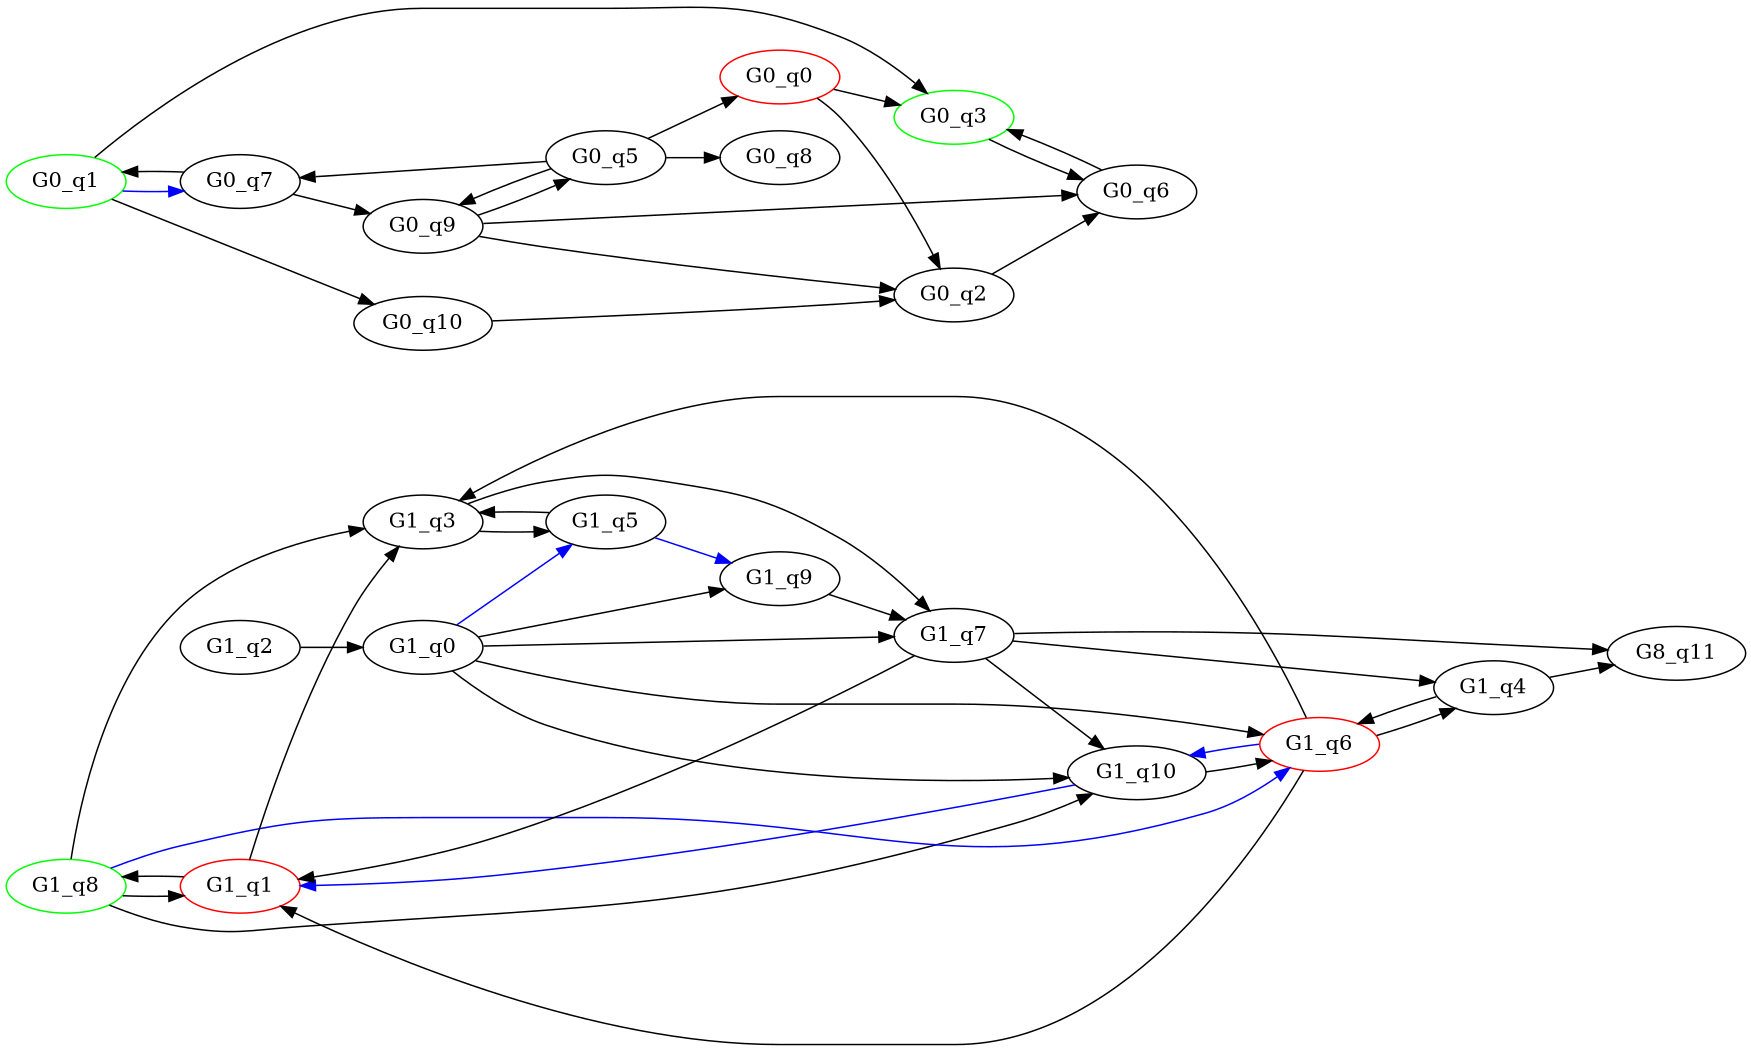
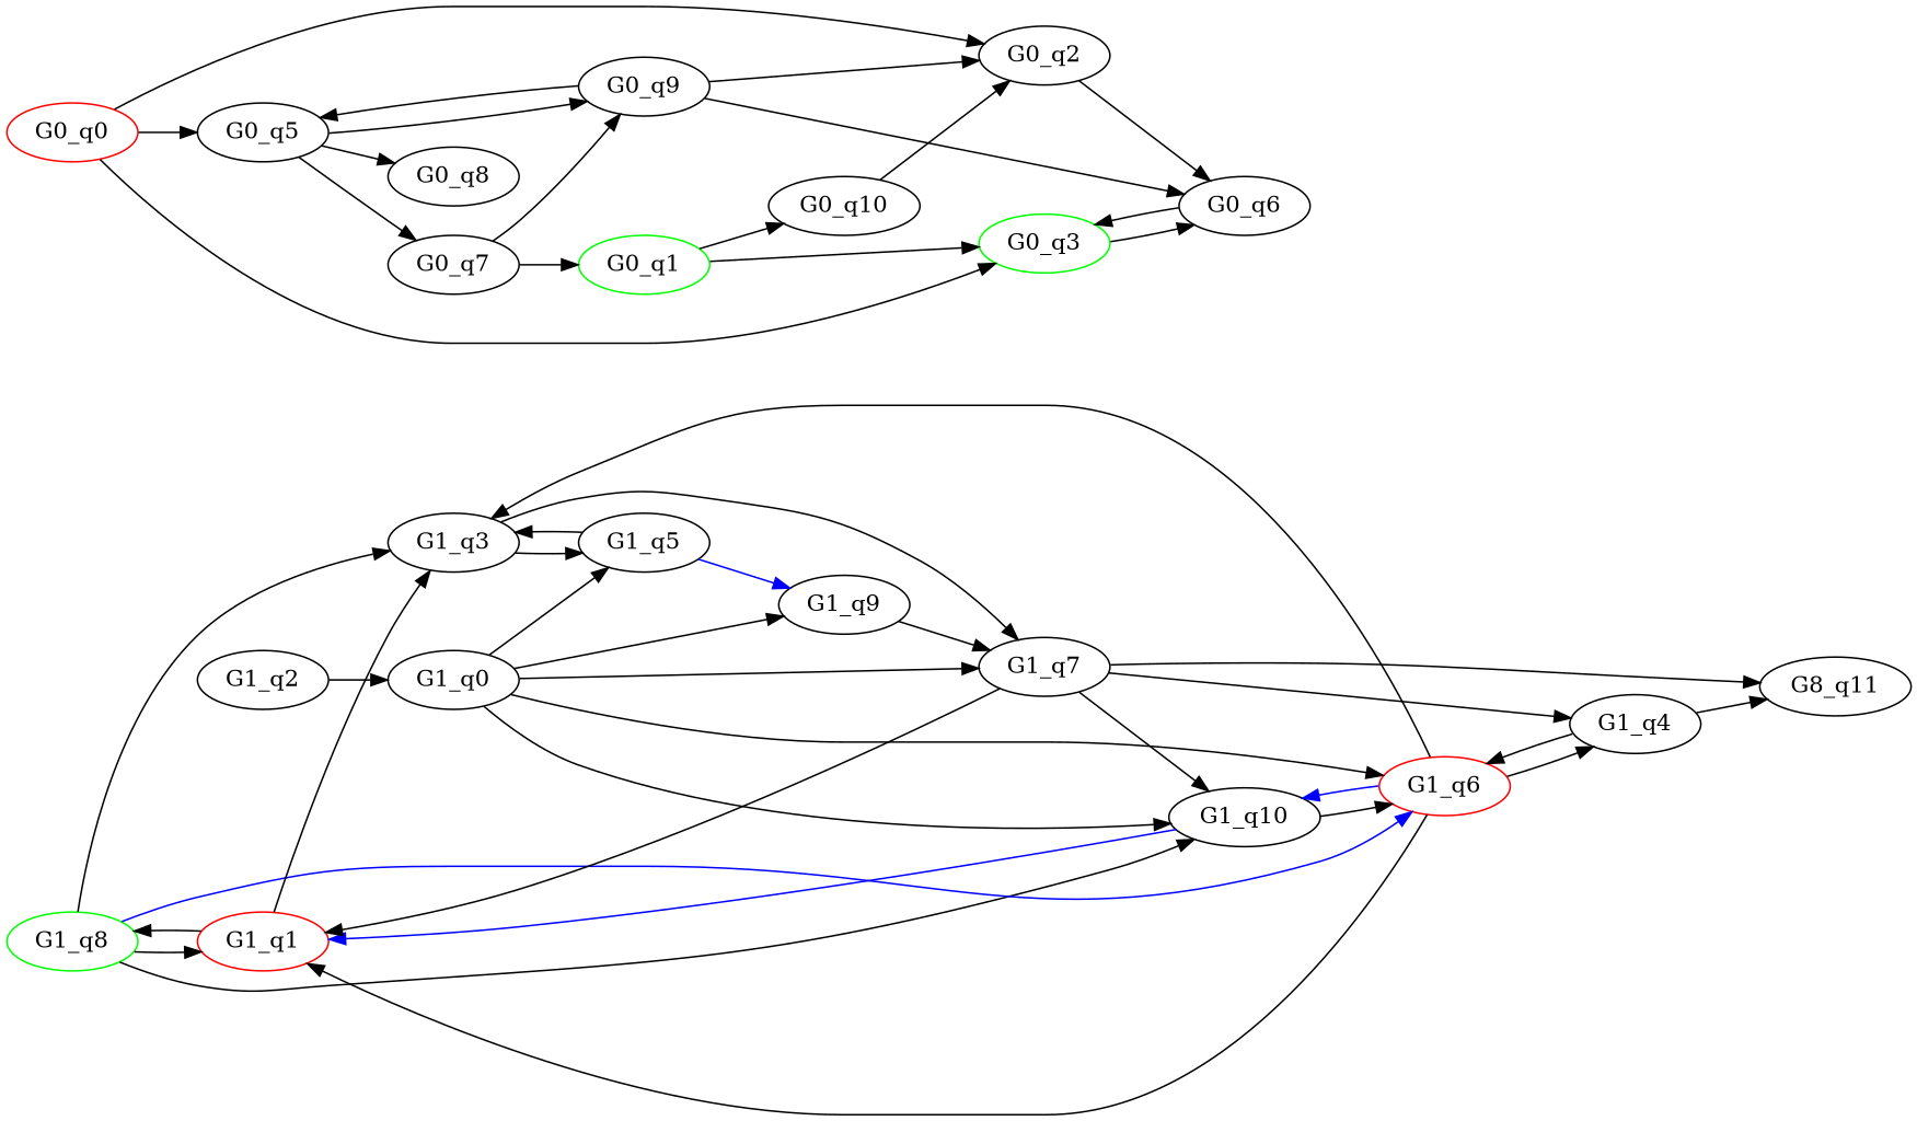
  digraph {
    rankdir=LR
    G1_q8 [color=green initial=1]
    G1_q1 [color=red final=1]
    G1_q10
    G1_q3
    G1_q6 [color=red]
    G1_q5
    G1_q7
    G1_q0
    G1_q9
    G1_q4
    n11 [label=G8_q11]
    G1_q2
    G0_q1 [color=green initial=1]
    G0_q3 [color=green]
    G0_q10
    G0_q7
    G0_q6
    G0_q2
    G0_q0 [color=red final=1]
    G0_q9
    G0_q5
    G0_q8
    subgraph sub_1 {
      label="Graphe 1"
      G1_q8
      G1_q1
      G1_q10
      G1_q3
      G1_q6
      G1_q5
      G1_q7
      G1_q0
      G1_q9
      G1_q4
      n11
      G1_q2
    }
    subgraph sub_2 {
      label="Graphe 0"
      G0_q1
      G0_q3
      G0_q10
      G0_q7
      G0_q6
      G0_q2
      G0_q0
      G0_q9
      G0_q5
      G0_q8
    }
    G1_q8 -> G1_q1
    G1_q8 -> G1_q10
    G1_q8 -> G1_q3
    G1_q8 -> G1_q6 [color=blue]
    G1_q1 -> G1_q8
    G1_q1 -> G1_q3
    G1_q10 -> G1_q1 [color=blue]
    G1_q10 -> G1_q6
    G1_q3 -> G1_q5
    G1_q3 -> G1_q7
    G1_q6 -> G1_q1
    G1_q6 -> G1_q10 [color=blue]
    G1_q6 -> G1_q3
    G1_q6 -> G1_q4
    G1_q5 -> G1_q3
    G1_q5 -> G1_q9 [color=blue]
    G1_q7 -> G1_q1
    G1_q7 -> G1_q10
    G1_q7 -> G1_q4
    G1_q7 -> n11
    G1_q0 -> G1_q10
    G1_q0 -> G1_q6
-   G1_q0 -> G1_q5 [color=blue]
+   G1_q0 -> G1_q5
    G1_q0 -> G1_q7
    G1_q0 -> G1_q9
    G1_q9 -> G1_q7
    G1_q4 -> G1_q6
    G1_q4 -> n11
    G1_q2 -> G1_q0
    G0_q1 -> G0_q3
    G0_q1 -> G0_q10
-   G0_q1 -> G0_q7 [color=blue]
    G0_q3 -> G0_q6
    G0_q10 -> G0_q2
    G0_q7 -> G0_q1
    G0_q7 -> G0_q9
    G0_q6 -> G0_q3
    G0_q2 -> G0_q6
    G0_q0 -> G0_q3
    G0_q0 -> G0_q2
    G0_q9 -> G0_q6
    G0_q9 -> G0_q2
    G0_q9 -> G0_q5
    G0_q5 -> G0_q7
-   G0_q5 -> G0_q0
+   G0_q0 -> G0_q5
    G0_q5 -> G0_q9
    G0_q5 -> G0_q8
  }
